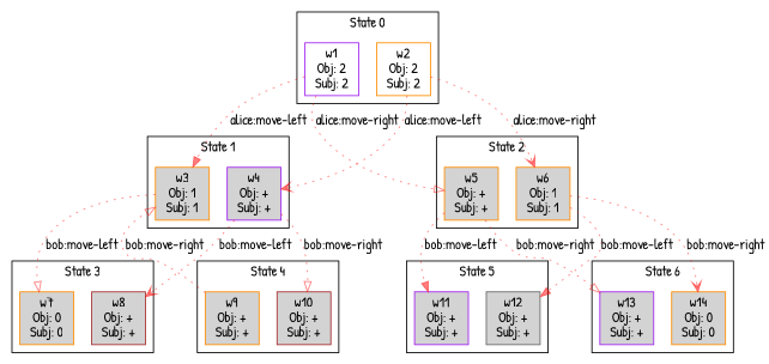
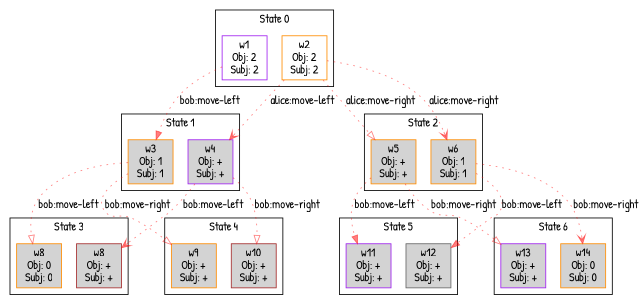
  digraph {
    fontname="Patrick Hand"
    rankdir=TB
    node [color=darkorange fillcolor=lightgray fontname="Patrick Hand" shape=box style=filled]
    edge [arrowhead=onormal color="#FF000080" fontname="Patrick Hand" style=dotted]
    n1 [label="w3\nObj: 1\nSubj: 1"]
    n2 [color=purple label="w4\nObj: +\nSubj: +"]
    n3 [color=purple label="w1\nObj: 2\nSubj: 2" fillcolor="" style=""]
    n4 [label="w2\nObj: 2\nSubj: 2" fillcolor="" style=""]
-   n5 [label="w7\nObj: 0\nSubj: 0"]
+   n5 [label="w8\nObj: 0\nSubj: 0"]
    n6 [color=brown label="w8\nObj: +\nSubj: +"]
    n7 [label="w9\nObj: +\nSubj: +"]
    n8 [color=brown label="w10\nObj: +\nSubj: +"]
    n9 [label="w5\nObj: +\nSubj: +"]
    n10 [label="w6\nObj: 1\nSubj: 1"]
    n11 [color=purple label="w11\nObj: +\nSubj: +"]
    n12 [color=gray40 label="w12\nObj: +\nSubj: +"]
    n13 [color=purple label="w13\nObj: +\nSubj: +"]
    n14 [label="w14\nObj: 0\nSubj: 0"]
    subgraph cluster_1 {
      label="State 1"
      rank=same
      n1
      n2
    }
    subgraph cluster_2 {
      label="State 0"
      rank=same
      n3
      n4
    }
    subgraph cluster_3 {
      label="State 3"
      rank=same
      n5
      n6
    }
    subgraph cluster_4 {
      label="State 4"
      rank=same
      n7
      n8
    }
    subgraph cluster_5 {
      label="State 2"
      rank=same
      n9
      n10
    }
    subgraph cluster_6 {
      label="State 5"
      rank=same
      n11
      n12
    }
    subgraph cluster_7 {
      label="State 6"
      rank=same
      n13
      n14
    }
    n1 -> n5 [label="bob:move-left"]
-   n7 -> n1 [label="bob:move-right"]
+   n1 -> n7 [label="bob:move-right"]
    n2 -> n6 [arrowhead=vee label="bob:move-left"]
    n2 -> n8 [label="bob:move-right"]
-   n3 -> n1 [arrowhead=normal label="alice:move-left"]
-   n3 -> n9 [label="alice:move-right"]
+   n3 -> n1 [arrowhead=normal label="bob:move-left"]
+   n4 -> n9 [label="alice:move-right"]
    n4 -> n2 [arrowhead=vee label="alice:move-left"]
    n4 -> n10 [arrowhead=vee label="alice:move-right"]
    n9 -> n11 [arrowhead=normal label="bob:move-left"]
    n9 -> n13 [label="bob:move-right"]
    n10 -> n12 [arrowhead=normal label="bob:move-left"]
    n10 -> n14 [arrowhead=vee label="bob:move-right"]
  }
